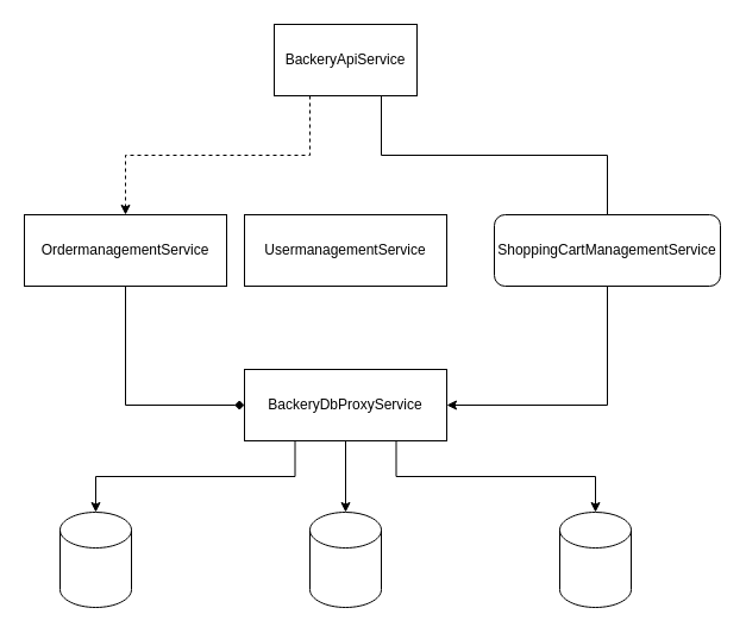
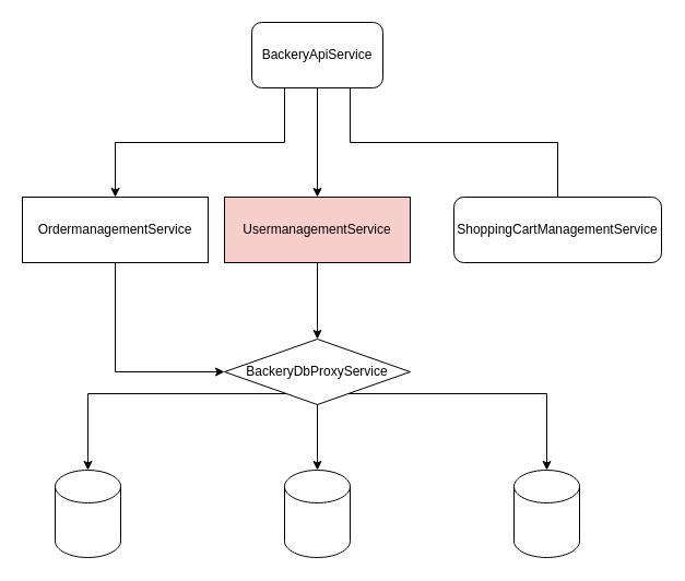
  <mxCell id="0" />
  <mxCell id="1" parent="0" />
- <mxCell id="2" style="edgeStyle=orthogonalEdgeStyle;rounded=0;orthogonalLoop=1;jettySize=auto;html=1;exitX=0.25;exitY=1;exitDx=0;exitDy=0;dashed=1;" edge="1" parent="1" source="5" target="7"><mxGeometry relative="1" as="geometry" /></mxCell>
+ <mxCell id="2" style="edgeStyle=orthogonalEdgeStyle;rounded=0;orthogonalLoop=1;jettySize=auto;html=1;exitX=0.25;exitY=1;exitDx=0;exitDy=0;" edge="1" parent="1" source="5" target="7"><mxGeometry relative="1" as="geometry" /></mxCell>
+ <mxCell id="3" style="edgeStyle=orthogonalEdgeStyle;rounded=0;orthogonalLoop=1;jettySize=auto;html=1;exitX=0.5;exitY=1;exitDx=0;exitDy=0;" edge="1" parent="1" source="5" target="9"><mxGeometry relative="1" as="geometry" /></mxCell>
  <mxCell id="4" style="edgeStyle=orthogonalEdgeStyle;rounded=0;orthogonalLoop=1;jettySize=auto;html=1;exitX=0.75;exitY=1;exitDx=0;exitDy=0;entryX=0.5;entryY=0;entryDx=0;entryDy=0;endArrow=none;" edge="1" parent="1" source="5" target="11"><mxGeometry relative="1" as="geometry" /></mxCell>
- <mxCell id="5" value="BackeryApiService" style="rounded=0;whiteSpace=wrap;html=1;" vertex="1" parent="1"><mxGeometry x="230" y="20" width="120" height="60" as="geometry" /></mxCell>
- <mxCell id="6" style="edgeStyle=orthogonalEdgeStyle;rounded=0;orthogonalLoop=1;jettySize=auto;html=1;exitX=0.5;exitY=1;exitDx=0;exitDy=0;entryX=0;entryY=0.5;entryDx=0;entryDy=0;endArrow=diamond;" edge="1" parent="1" source="7" target="18"><mxGeometry relative="1" as="geometry" /></mxCell>
+ <mxCell id="5" value="BackeryApiService" style="whiteSpace=wrap;html=1;rounded=1;" vertex="1" parent="1"><mxGeometry x="230" y="20" width="120" height="60" as="geometry" /></mxCell>
+ <mxCell id="6" style="edgeStyle=orthogonalEdgeStyle;rounded=0;orthogonalLoop=1;jettySize=auto;html=1;exitX=0.5;exitY=1;exitDx=0;exitDy=0;entryX=0;entryY=0.5;entryDx=0;entryDy=0;" edge="1" parent="1" source="7" target="18"><mxGeometry relative="1" as="geometry" /></mxCell>
  <mxCell id="7" value="OrdermanagementService" style="rounded=0;whiteSpace=wrap;html=1;" vertex="1" parent="1"><mxGeometry x="20" y="180" width="170" height="60" as="geometry" /></mxCell>
- <mxCell id="9" value="UsermanagementService" style="rounded=0;whiteSpace=wrap;html=1;" vertex="1" parent="1"><mxGeometry x="205" y="180" width="170" height="60" as="geometry" /></mxCell>
- <mxCell id="10" style="edgeStyle=orthogonalEdgeStyle;rounded=0;orthogonalLoop=1;jettySize=auto;html=1;exitX=0.5;exitY=1;exitDx=0;exitDy=0;entryX=1;entryY=0.5;entryDx=0;entryDy=0;" edge="1" parent="1" source="11" target="18"><mxGeometry relative="1" as="geometry" /></mxCell>
+ <mxCell id="8" style="edgeStyle=orthogonalEdgeStyle;rounded=0;orthogonalLoop=1;jettySize=auto;html=1;exitX=0.5;exitY=1;exitDx=0;exitDy=0;" edge="1" parent="1" source="9" target="18"><mxGeometry relative="1" as="geometry" /></mxCell>
+ <mxCell id="9" value="UsermanagementService" style="rounded=0;whiteSpace=wrap;html=1;fillColor=#f8cecc;" vertex="1" parent="1"><mxGeometry x="205" y="180" width="170" height="60" as="geometry" /></mxCell>
  <mxCell id="11" value="ShoppingCartManagementService" style="whiteSpace=wrap;html=1;rounded=1;" vertex="1" parent="1"><mxGeometry x="415" y="180" width="190" height="60" as="geometry" /></mxCell>
  <mxCell id="12" value="" style="shape=cylinder3;whiteSpace=wrap;html=1;boundedLbl=1;backgroundOutline=1;size=15;" vertex="1" parent="1"><mxGeometry x="50" y="430" width="60" height="80" as="geometry" /></mxCell>
  <mxCell id="13" value="" style="shape=cylinder3;whiteSpace=wrap;html=1;boundedLbl=1;backgroundOutline=1;size=15;" vertex="1" parent="1"><mxGeometry x="260" y="430" width="60" height="80" as="geometry" /></mxCell>
  <mxCell id="14" value="" style="shape=cylinder3;whiteSpace=wrap;html=1;boundedLbl=1;backgroundOutline=1;size=15;" vertex="1" parent="1"><mxGeometry x="470" y="430" width="60" height="80" as="geometry" /></mxCell>
  <mxCell id="15" style="edgeStyle=orthogonalEdgeStyle;rounded=0;orthogonalLoop=1;jettySize=auto;html=1;exitX=0.25;exitY=1;exitDx=0;exitDy=0;" edge="1" parent="1" source="18" target="12"><mxGeometry relative="1" as="geometry" /></mxCell>
  <mxCell id="16" style="edgeStyle=orthogonalEdgeStyle;rounded=0;orthogonalLoop=1;jettySize=auto;html=1;exitX=0.5;exitY=1;exitDx=0;exitDy=0;" edge="1" parent="1" source="18" target="13"><mxGeometry relative="1" as="geometry" /></mxCell>
  <mxCell id="17" style="edgeStyle=orthogonalEdgeStyle;rounded=0;orthogonalLoop=1;jettySize=auto;html=1;exitX=0.75;exitY=1;exitDx=0;exitDy=0;" edge="1" parent="1" source="18" target="14"><mxGeometry relative="1" as="geometry" /></mxCell>
- <mxCell id="18" value="BackeryDbProxyService" style="rounded=0;whiteSpace=wrap;html=1;" vertex="1" parent="1"><mxGeometry x="205" y="310" width="170" height="60" as="geometry" /></mxCell>
+ <mxCell id="18" value="BackeryDbProxyService" style="rhombus;whiteSpace=wrap;html=1;" vertex="1" parent="1"><mxGeometry x="205" y="310" width="170" height="60" as="geometry" /></mxCell>
